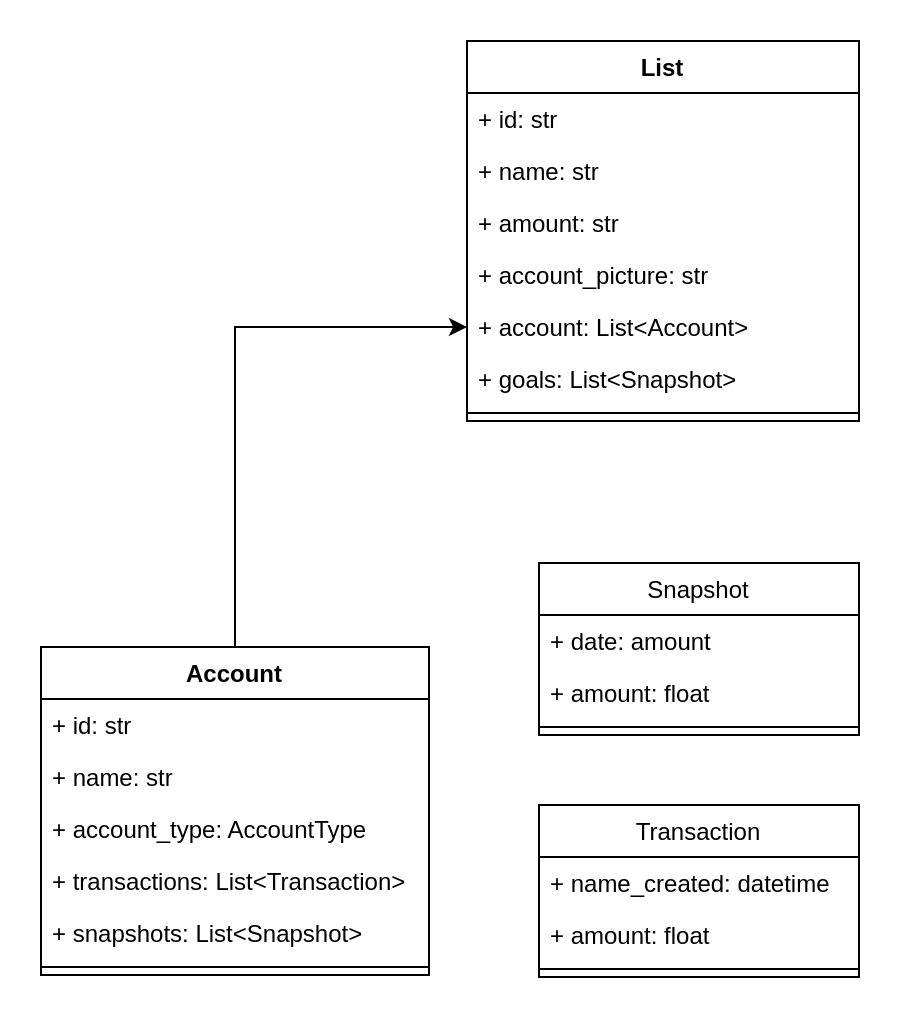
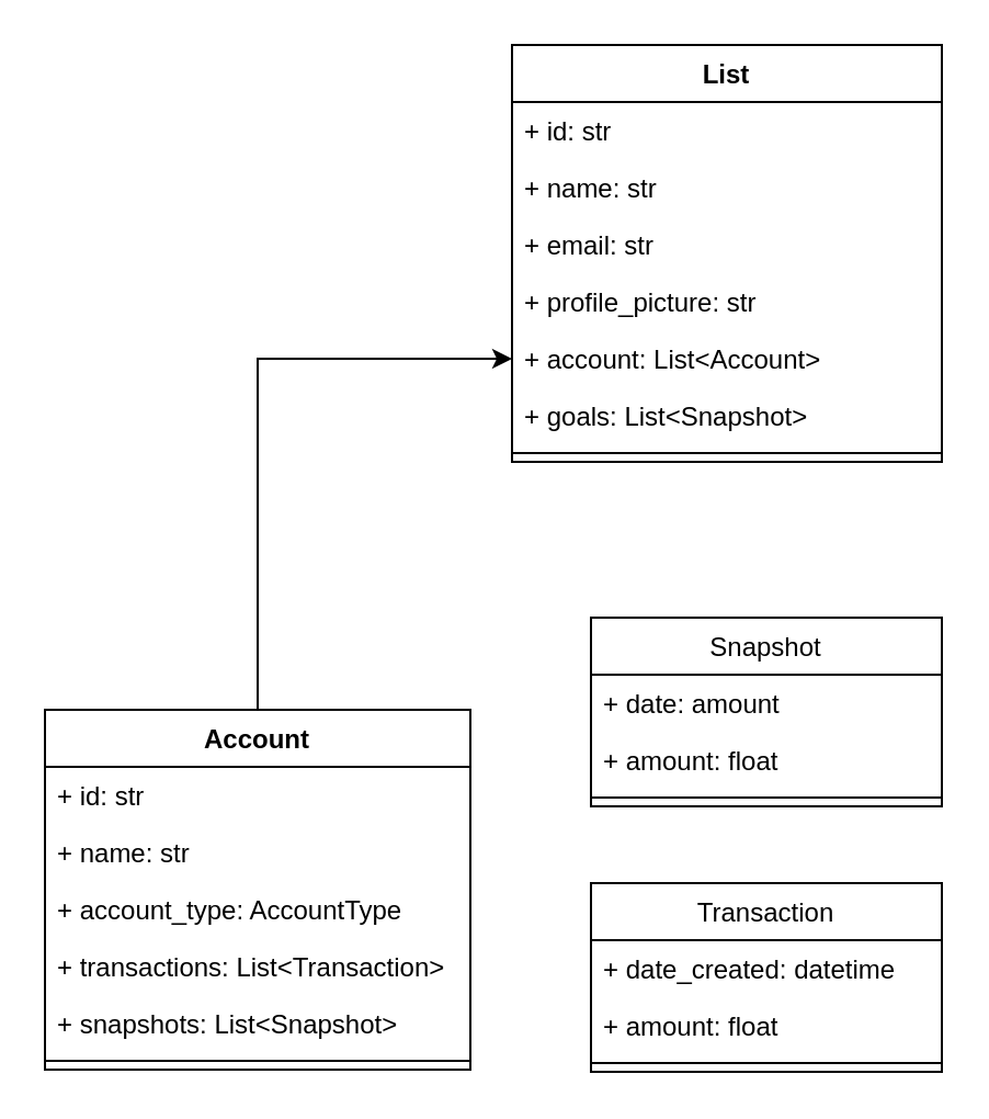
  <mxCell id="0" />
  <mxCell id="1" parent="0" />
  <mxCell id="2" value="List" style="swimlane;fontStyle=1;align=center;verticalAlign=top;childLayout=stackLayout;horizontal=1;startSize=26;horizontalStack=0;resizeParent=1;resizeParentMax=0;resizeLast=0;collapsible=1;marginBottom=0;" vertex="1" parent="1"><mxGeometry x="233" y="20" width="196" height="190" as="geometry" /></mxCell>
  <mxCell id="3" value="+ id: str" style="text;strokeColor=none;fillColor=none;align=left;verticalAlign=top;spacingLeft=4;spacingRight=4;overflow=hidden;rotatable=0;points=[[0,0.5],[1,0.5]];portConstraint=eastwest;" vertex="1" parent="2"><mxGeometry y="26" width="196" height="26" as="geometry" /></mxCell>
  <mxCell id="4" value="+ name: str" style="text;strokeColor=none;fillColor=none;align=left;verticalAlign=top;spacingLeft=4;spacingRight=4;overflow=hidden;rotatable=0;points=[[0,0.5],[1,0.5]];portConstraint=eastwest;" vertex="1" parent="2"><mxGeometry y="52" width="196" height="26" as="geometry" /></mxCell>
- <mxCell id="5" value="+ amount: str" style="text;strokeColor=none;fillColor=none;align=left;verticalAlign=top;spacingLeft=4;spacingRight=4;overflow=hidden;rotatable=0;points=[[0,0.5],[1,0.5]];portConstraint=eastwest;" vertex="1" parent="2"><mxGeometry y="78" width="196" height="26" as="geometry" /></mxCell>
- <mxCell id="6" value="+ account_picture: str" style="text;strokeColor=none;fillColor=none;align=left;verticalAlign=top;spacingLeft=4;spacingRight=4;overflow=hidden;rotatable=0;points=[[0,0.5],[1,0.5]];portConstraint=eastwest;" vertex="1" parent="2"><mxGeometry y="104" width="196" height="26" as="geometry" /></mxCell>
+ <mxCell id="5" value="+ email: str" style="text;strokeColor=none;fillColor=none;align=left;verticalAlign=top;spacingLeft=4;spacingRight=4;overflow=hidden;rotatable=0;points=[[0,0.5],[1,0.5]];portConstraint=eastwest;" vertex="1" parent="2"><mxGeometry y="78" width="196" height="26" as="geometry" /></mxCell>
+ <mxCell id="6" value="+ profile_picture: str" style="text;strokeColor=none;fillColor=none;align=left;verticalAlign=top;spacingLeft=4;spacingRight=4;overflow=hidden;rotatable=0;points=[[0,0.5],[1,0.5]];portConstraint=eastwest;" vertex="1" parent="2"><mxGeometry y="104" width="196" height="26" as="geometry" /></mxCell>
  <mxCell id="7" value="+ account: List&lt;Account&gt;" style="text;strokeColor=none;fillColor=none;align=left;verticalAlign=top;spacingLeft=4;spacingRight=4;overflow=hidden;rotatable=0;points=[[0,0.5],[1,0.5]];portConstraint=eastwest;" vertex="1" parent="2"><mxGeometry y="130" width="196" height="26" as="geometry" /></mxCell>
  <mxCell id="8" value="+ goals: List&lt;Snapshot&gt;" style="text;strokeColor=none;fillColor=none;align=left;verticalAlign=top;spacingLeft=4;spacingRight=4;overflow=hidden;rotatable=0;points=[[0,0.5],[1,0.5]];portConstraint=eastwest;" vertex="1" parent="2"><mxGeometry y="156" width="196" height="26" as="geometry" /></mxCell>
  <mxCell id="9" value="" style="line;strokeWidth=1;fillColor=none;align=left;verticalAlign=middle;spacingTop=-1;spacingLeft=3;spacingRight=3;rotatable=0;labelPosition=right;points=[];portConstraint=eastwest;" vertex="1" parent="2"><mxGeometry y="182" width="196" height="8" as="geometry" /></mxCell>
  <mxCell id="10" value="Snapshot" style="swimlane;fontStyle=0;align=center;verticalAlign=top;childLayout=stackLayout;horizontal=1;startSize=26;horizontalStack=0;resizeParent=1;resizeLast=0;collapsible=1;marginBottom=0;rounded=0;shadow=0;strokeWidth=1;" vertex="1" parent="1"><mxGeometry x="269" y="281" width="160" height="86" as="geometry"><mxRectangle x="550" y="140" width="160" height="26" as="alternateBounds" /></mxGeometry></mxCell>
  <mxCell id="11" value="+ date: amount" style="text;align=left;verticalAlign=top;spacingLeft=4;spacingRight=4;overflow=hidden;rotatable=0;points=[[0,0.5],[1,0.5]];portConstraint=eastwest;" vertex="1" parent="10"><mxGeometry y="26" width="160" height="26" as="geometry" /></mxCell>
  <mxCell id="12" value="+ amount: float" style="text;align=left;verticalAlign=top;spacingLeft=4;spacingRight=4;overflow=hidden;rotatable=0;points=[[0,0.5],[1,0.5]];portConstraint=eastwest;rounded=0;shadow=0;html=0;" vertex="1" parent="10"><mxGeometry y="52" width="160" height="26" as="geometry" /></mxCell>
  <mxCell id="13" value="" style="line;html=1;strokeWidth=1;align=left;verticalAlign=middle;spacingTop=-1;spacingLeft=3;spacingRight=3;rotatable=0;labelPosition=right;points=[];portConstraint=eastwest;" vertex="1" parent="10"><mxGeometry y="78" width="160" height="8" as="geometry" /></mxCell>
  <mxCell id="14" value="Transaction" style="swimlane;fontStyle=0;align=center;verticalAlign=top;childLayout=stackLayout;horizontal=1;startSize=26;horizontalStack=0;resizeParent=1;resizeLast=0;collapsible=1;marginBottom=0;rounded=0;shadow=0;strokeWidth=1;" vertex="1" parent="1"><mxGeometry x="269" y="402" width="160" height="86" as="geometry"><mxRectangle x="550" y="140" width="160" height="26" as="alternateBounds" /></mxGeometry></mxCell>
- <mxCell id="15" value="+ name_created: datetime" style="text;align=left;verticalAlign=top;spacingLeft=4;spacingRight=4;overflow=hidden;rotatable=0;points=[[0,0.5],[1,0.5]];portConstraint=eastwest;" vertex="1" parent="14"><mxGeometry y="26" width="160" height="26" as="geometry" /></mxCell>
+ <mxCell id="15" value="+ date_created: datetime" style="text;align=left;verticalAlign=top;spacingLeft=4;spacingRight=4;overflow=hidden;rotatable=0;points=[[0,0.5],[1,0.5]];portConstraint=eastwest;" vertex="1" parent="14"><mxGeometry y="26" width="160" height="26" as="geometry" /></mxCell>
  <mxCell id="16" value="+ amount: float" style="text;align=left;verticalAlign=top;spacingLeft=4;spacingRight=4;overflow=hidden;rotatable=0;points=[[0,0.5],[1,0.5]];portConstraint=eastwest;rounded=0;shadow=0;html=0;" vertex="1" parent="14"><mxGeometry y="52" width="160" height="26" as="geometry" /></mxCell>
  <mxCell id="17" value="" style="line;html=1;strokeWidth=1;align=left;verticalAlign=middle;spacingTop=-1;spacingLeft=3;spacingRight=3;rotatable=0;labelPosition=right;points=[];portConstraint=eastwest;" vertex="1" parent="14"><mxGeometry y="78" width="160" height="8" as="geometry" /></mxCell>
  <mxCell id="18" style="edgeStyle=orthogonalEdgeStyle;rounded=0;orthogonalLoop=1;jettySize=auto;html=1;entryX=0;entryY=0.5;entryDx=0;entryDy=0;" edge="1" parent="1" source="19" target="7"><mxGeometry relative="1" as="geometry" /></mxCell>
  <mxCell id="19" value="Account" style="swimlane;fontStyle=1;align=center;verticalAlign=top;childLayout=stackLayout;horizontal=1;startSize=26;horizontalStack=0;resizeParent=1;resizeParentMax=0;resizeLast=0;collapsible=1;marginBottom=0;" vertex="1" parent="1"><mxGeometry x="20" y="323" width="194" height="164" as="geometry" /></mxCell>
  <mxCell id="20" value="+ id: str" style="text;strokeColor=none;fillColor=none;align=left;verticalAlign=top;spacingLeft=4;spacingRight=4;overflow=hidden;rotatable=0;points=[[0,0.5],[1,0.5]];portConstraint=eastwest;" vertex="1" parent="19"><mxGeometry y="26" width="194" height="26" as="geometry" /></mxCell>
  <mxCell id="21" value="+ name: str" style="text;strokeColor=none;fillColor=none;align=left;verticalAlign=top;spacingLeft=4;spacingRight=4;overflow=hidden;rotatable=0;points=[[0,0.5],[1,0.5]];portConstraint=eastwest;" vertex="1" parent="19"><mxGeometry y="52" width="194" height="26" as="geometry" /></mxCell>
  <mxCell id="22" value="+ account_type: AccountType" style="text;strokeColor=none;fillColor=none;align=left;verticalAlign=top;spacingLeft=4;spacingRight=4;overflow=hidden;rotatable=0;points=[[0,0.5],[1,0.5]];portConstraint=eastwest;" vertex="1" parent="19"><mxGeometry y="78" width="194" height="26" as="geometry" /></mxCell>
  <mxCell id="23" value="+ transactions: List&lt;Transaction&gt;" style="text;strokeColor=none;fillColor=none;align=left;verticalAlign=top;spacingLeft=4;spacingRight=4;overflow=hidden;rotatable=0;points=[[0,0.5],[1,0.5]];portConstraint=eastwest;" vertex="1" parent="19"><mxGeometry y="104" width="194" height="26" as="geometry" /></mxCell>
  <mxCell id="24" value="+ snapshots: List&lt;Snapshot&gt;" style="text;strokeColor=none;fillColor=none;align=left;verticalAlign=top;spacingLeft=4;spacingRight=4;overflow=hidden;rotatable=0;points=[[0,0.5],[1,0.5]];portConstraint=eastwest;" vertex="1" parent="19"><mxGeometry y="130" width="194" height="26" as="geometry" /></mxCell>
  <mxCell id="25" value="" style="line;strokeWidth=1;fillColor=none;align=left;verticalAlign=middle;spacingTop=-1;spacingLeft=3;spacingRight=3;rotatable=0;labelPosition=right;points=[];portConstraint=eastwest;" vertex="1" parent="19"><mxGeometry y="156" width="194" height="8" as="geometry" /></mxCell>
